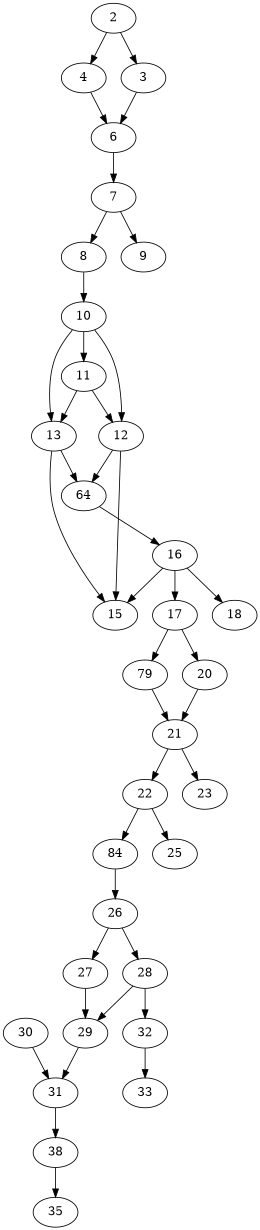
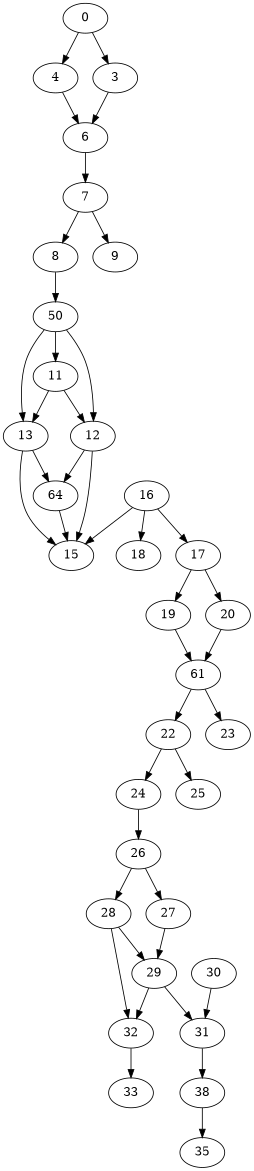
  digraph {
    node [alpha=0.08]
    4 [alpha=0.10 expect_size=50555904]
    6 [alpha=0.14 expect_size=25011200]
    7 [alpha=0.12 expect_size=24811520]
-   2 [alpha=0.19 expect_size=7983104]
+   2 [alpha=0.19 expect_size=7983104 label=0]
    3 [alpha=0.11 expect_size=40830976]
    8 [alpha=0.12 expect_size=7285760]
    9 [alpha=0.11 expect_size=38242304]
-   10 [expect_size=20981760]
+   10 [expect_size=20981760 label=50]
    11 [alpha=0.09 expect_size=8692736]
    12 [alpha=0.13 expect_size=22965248]
    13 [alpha=0.06 expect_size=21338112]
    n12 [alpha=0.06 expect_size=46536704 label=64]
    15 [alpha=0.04 expect_size=23393280]
    16 [alpha=0.15 expect_size=8578048]
    17 [alpha=0.10 expect_size=40482816]
    18 [alpha=0.07 expect_size=21817344]
-   19 [expect_size=49495040 label=79]
+   19 [expect_size=49495040]
    20 [alpha=0.19 expect_size=28173312]
-   21 [alpha=0.13 expect_size=46862336]
+   21 [alpha=0.13 expect_size=46862336 label=61]
    22 [expect_size=20885504]
    23 [alpha=0.18 expect_size=52228096]
-   24 [alpha=0.07 expect_size=18322432 label=84]
+   24 [alpha=0.07 expect_size=18322432]
    25 [alpha=0.06 expect_size=33443840]
    26 [alpha=0.12 expect_size=41825280]
    27 [alpha=0.07 expect_size=31148032]
    28 [alpha=0.03 expect_size=7351296]
    29 [alpha=0.13 expect_size=24785920]
    32 [alpha=0.14 expect_size=24983552]
    31 [expect_size=41612288]
    30 [alpha=0.10 expect_size=43502592]
    n31 [alpha=0.16 expect_size=38513664 label=38]
    33 [alpha=0.06 expect_size=43545600]
    35 [alpha=0.14 expect_size=8014848]
    4 -> 6
    6 -> 7
    7 -> 8
    7 -> 9
    2 -> 4
    2 -> 3
    3 -> 6
    8 -> 10
    10 -> 11
    10 -> 12
    10 -> 13
    11 -> 12
    11 -> 13
    12 -> n12
    12 -> 15
    13 -> n12
    13 -> 15
-   n12 -> 16
+   n12 -> 15
    16 -> 15
    16 -> 17
    16 -> 18
    17 -> 19
    17 -> 20
    19 -> 21
    20 -> 21
    21 -> 22
    21 -> 23
    22 -> 24
    22 -> 25
    24 -> 26
    26 -> 27
    26 -> 28
    27 -> 29
    28 -> 29
    28 -> 32
+   29 -> 32
    29 -> 31
    32 -> 33
    31 -> n31
    30 -> 31
    n31 -> 35
  }
